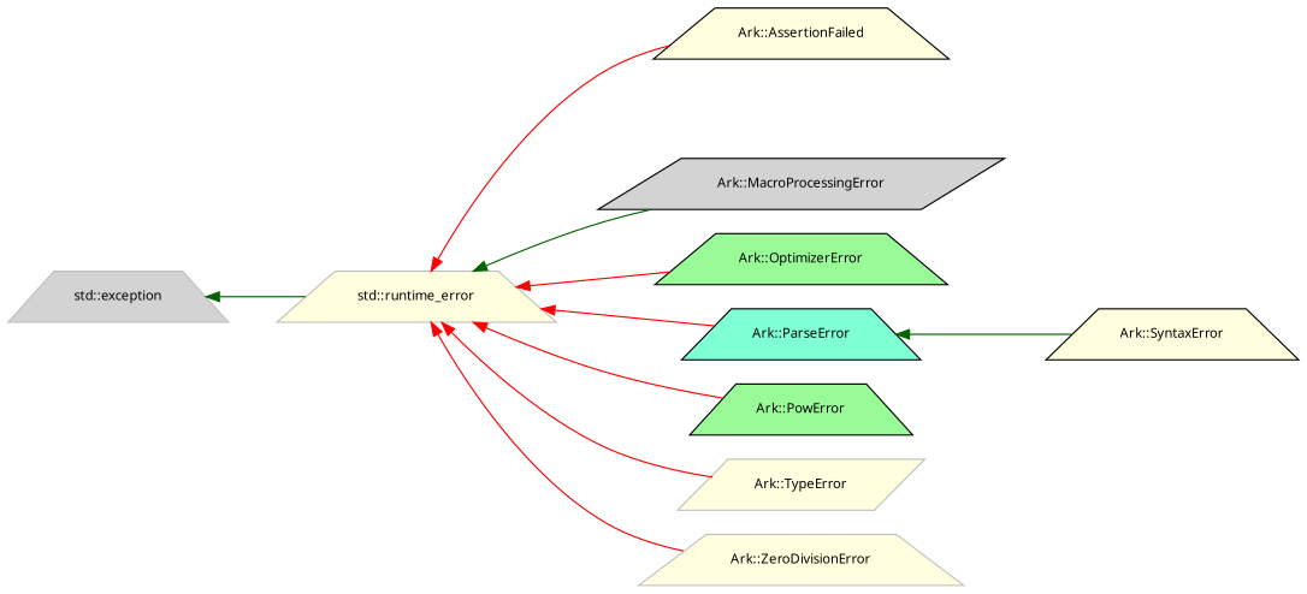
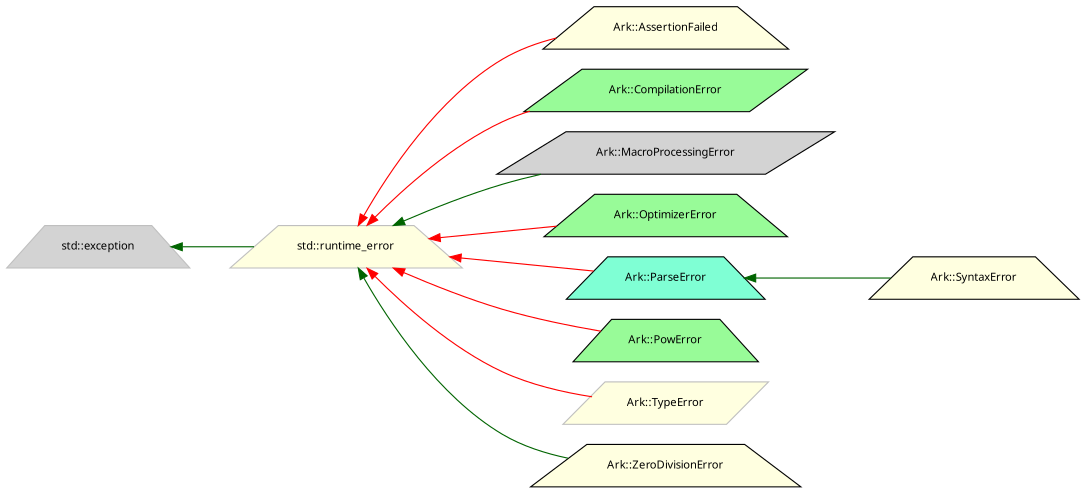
  digraph {
    fontname="Noto Sans"
    rankdir=LR
    node [color=black fillcolor=lightyellow fontname="Noto Sans" fontsize=10 shape=trapezium style=filled]
    edge [color=red dir=back fontname="Noto Sans" fontsize=10 labelfontname=Helvetica labelfontsize=10 style=solid]
    n1 [color=grey75 fillcolor=lightgrey height=0.2 label="std::exception" width=0.4]
    n2 [color=grey75 height=0.2 label="std::runtime_error" width=0.4]
    n3 [height=0.2 label="Ark::AssertionFailed" width=0.4]
+   n4 [fillcolor=palegreen height=0.2 label="Ark::CompilationError" shape=parallelogram width=0.4]
    n5 [fillcolor=lightgrey height=0.2 label="Ark::MacroProcessingError" shape=parallelogram width=0.4]
    n6 [fillcolor=palegreen height=0.2 label="Ark::OptimizerError" width=0.4]
    n7 [fillcolor=aquamarine height=0.2 label="Ark::ParseError" width=0.4]
    n8 [fillcolor=palegreen height=0.2 label="Ark::PowError" width=0.4]
    n9 [color=grey75 height=0.2 label="Ark::TypeError" shape=parallelogram width=0.4]
-   n10 [color=grey75 height=0.2 label="Ark::ZeroDivisionError" width=0.4]
+   n10 [height=0.2 label="Ark::ZeroDivisionError" width=0.4]
    n11 [height=0.2 label="Ark::SyntaxError" width=0.4]
    n1 -> n2 [color=darkgreen]
    n2 -> n3
+   n2 -> n4
    n2 -> n5 [color=darkgreen]
    n2 -> n6
    n2 -> n7
    n2 -> n8
    n2 -> n9
-   n2 -> n10
+   n2 -> n10 [color=darkgreen]
    n7 -> n11 [color=darkgreen]
  }
